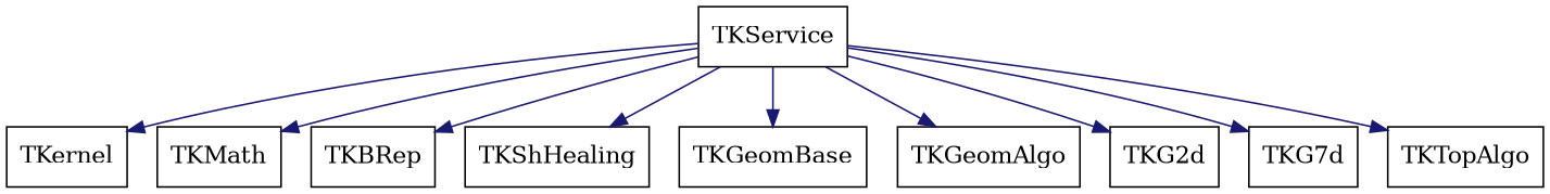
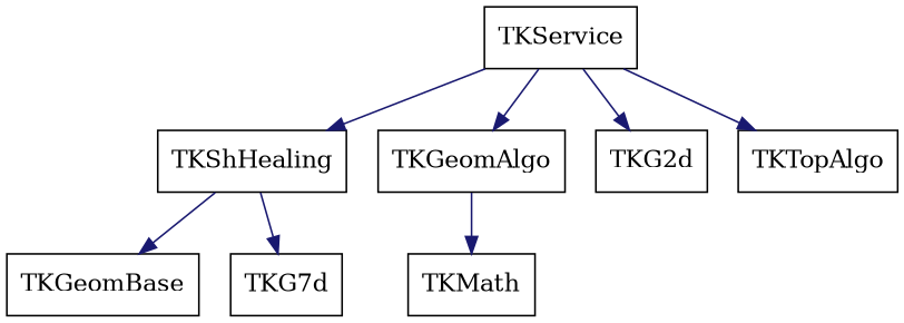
  digraph {
    aspect=1
    node [shape=box]
    edge [color=midnightblue style=solid]
    TKService
-   TKernel
    TKMath
-   TKBRep
    TKShHealing
    TKGeomBase
    TKGeomAlgo
    TKG2d
    n9 [label=TKG7d]
    TKTopAlgo
-   TKService -> TKernel
-   TKService -> TKMath
-   TKService -> TKBRep
+   TKGeomAlgo -> TKMath
    TKService -> TKShHealing
-   TKService -> TKGeomBase
+   TKShHealing -> TKGeomBase
    TKService -> TKGeomAlgo
    TKService -> TKG2d
-   TKService -> n9
+   TKShHealing -> n9
    TKService -> TKTopAlgo
  }
